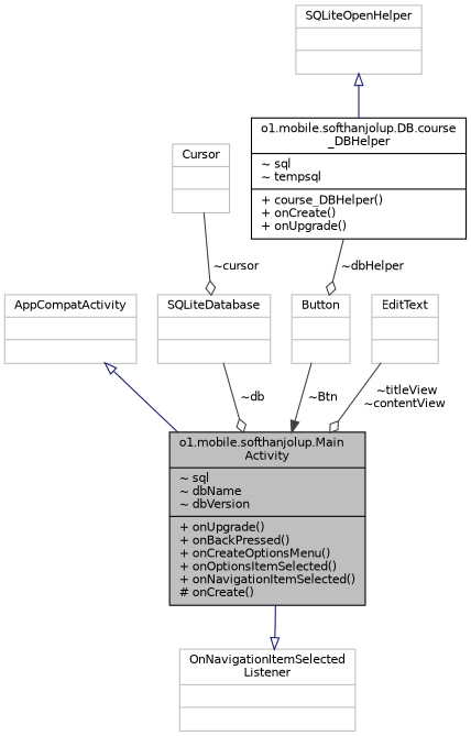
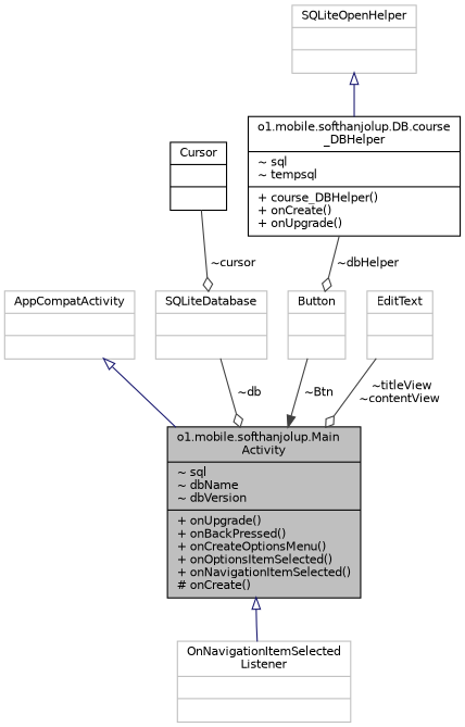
  digraph {
    node [color=grey75 fillcolor=white fontname=Helvetica fontsize=10 shape=record style=filled]
    edge [color=grey25 fontname=Helvetica fontsize=10 labelfontname=Helvetica labelfontsize=10 style=solid arrowhead=odiamond]
    n1 [color=black fillcolor=grey75 fontcolor=black height=0.2 label="{o1.mobile.softhanjolup.Main\lActivity\n|~ sql\l~ dbName\l~ dbVersion\l|+ onUpgrade()\l+ onBackPressed()\l+ onCreateOptionsMenu()\l+ onOptionsItemSelected()\l+ onNavigationItemSelected()\l# onCreate()\l}" width=0.4]
    n2 [height=0.2 label="{AppCompatActivity\n||}" width=0.4]
    n3 [height=0.2 label="{OnNavigationItemSelected\lListener\n||}" width=0.4]
-   n4 [height=0.2 label="{Cursor\n||}" width=0.4]
+   n4 [color=black height=0.2 label="{Cursor\n||}" width=0.4]
    n5 [height=0.2 label="{SQLiteDatabase\n||}" width=0.4]
    n6 [height=0.2 label="{Button\n||}" width=0.4]
    n7 [height=0.2 label="{EditText\n||}" width=0.4]
    n8 [color=black height=0.2 label="{o1.mobile.softhanjolup.DB.course\l_DBHelper\n|~ sql\l~ tempsql\l|+ course_DBHelper()\l+ onCreate()\l+ onUpgrade()\l}" width=0.4]
    n9 [height=0.2 label="{SQLiteOpenHelper\n||}" width=0.4]
    n2 -> n1 [arrowtail=onormal color=midnightblue dir=back arrowhead=""]
-   n3 -> n1 [arrowtail=onormal color=midnightblue dir=back arrowhead=""]
+   n1 -> n3 [arrowtail=onormal color=midnightblue dir=back arrowhead=""]
    n4 -> n5 [label=" ~cursor"]
    n5 -> n1 [label=" ~db"]
    n6 -> n1 [arrowhead=normal label=" ~Btn"]
    n7 -> n1 [label=" ~titleView\n~contentView"]
    n8 -> n6 [label=" ~dbHelper"]
    n9 -> n8 [arrowtail=onormal color=midnightblue dir=back arrowhead=""]
  }
